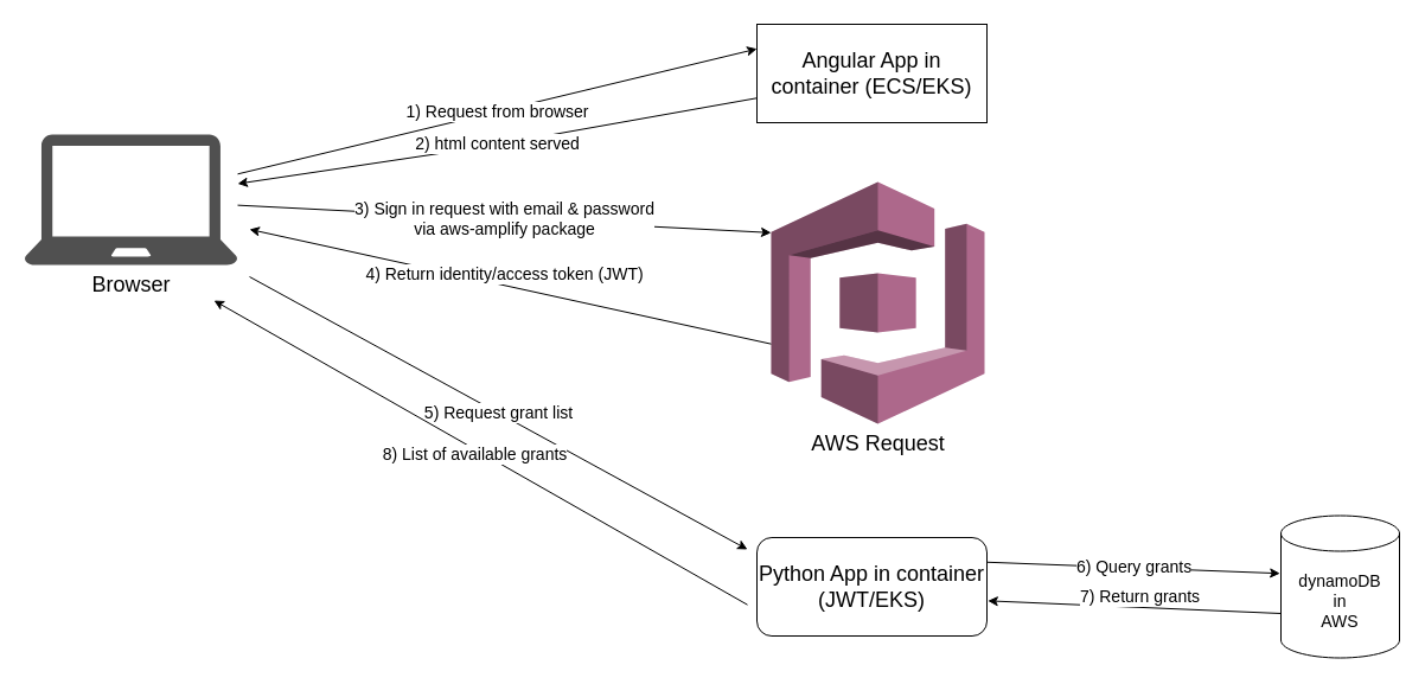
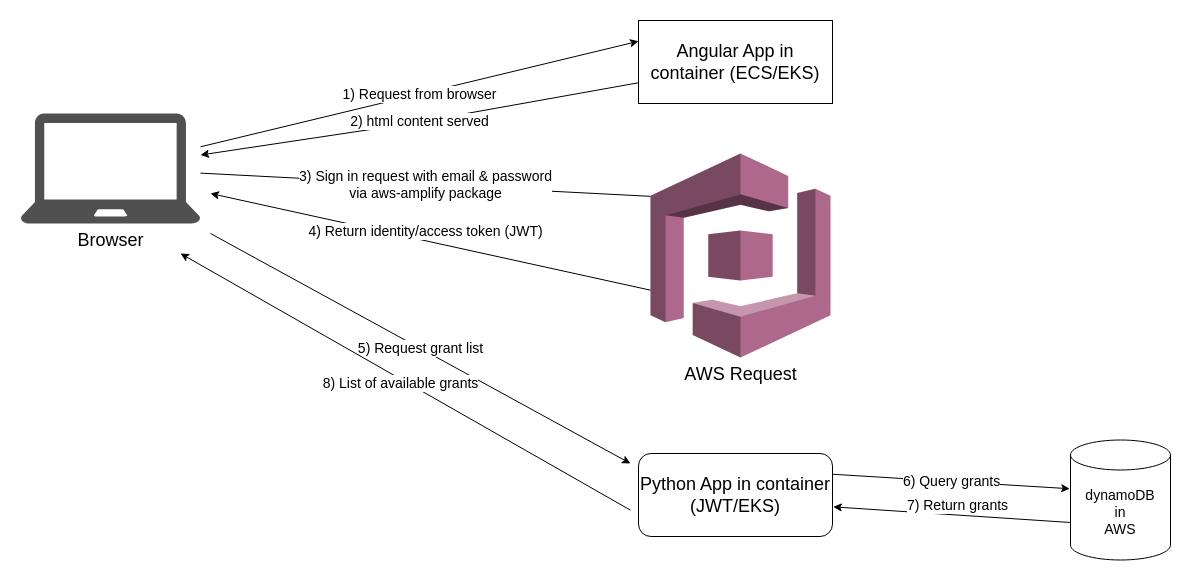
  <mxCell id="0" />
  <mxCell id="1" parent="0" />
  <mxCell id="2" value="&lt;font style=&quot;font-size: 18px;&quot;&gt;Browser&lt;/font&gt;" style="sketch=0;pointerEvents=1;shadow=0;dashed=0;html=1;strokeColor=none;fillColor=#505050;labelPosition=center;verticalLabelPosition=bottom;verticalAlign=top;outlineConnect=0;align=center;shape=mxgraph.office.devices.laptop;" parent="1" vertex="1"><mxGeometry x="20" y="113" width="180" height="110" as="geometry" /></mxCell>
  <mxCell id="3" value="&lt;font style=&quot;font-size: 18px;&quot;&gt;Angular App in container (ECS/EKS)&lt;/font&gt;" style="whiteSpace=wrap;html=1;rounded=0;" parent="1" vertex="1"><mxGeometry x="638" y="20" width="194" height="83" as="geometry" /></mxCell>
  <mxCell id="4" value="&lt;font style=&quot;font-size: 14px;&quot;&gt;1) Request from browser&lt;/font&gt;" style="endArrow=classic;html=1;rounded=0;entryX=0;entryY=0.25;entryDx=0;entryDy=0;" parent="1" source="2" target="3" edge="1"><mxGeometry width="50" height="50" relative="1" as="geometry"><mxPoint x="270" y="110" as="sourcePoint" /><mxPoint x="450" y="90" as="targetPoint" /></mxGeometry></mxCell>
  <mxCell id="5" value="&lt;font style=&quot;font-size: 14px;&quot;&gt;2) html content served&lt;/font&gt;" style="endArrow=classic;html=1;rounded=0;exitX=0;exitY=0.75;exitDx=0;exitDy=0;" parent="1" source="3" target="2" edge="1"><mxGeometry width="50" height="50" relative="1" as="geometry"><mxPoint x="440" y="109" as="sourcePoint" /><mxPoint x="250" y="133" as="targetPoint" /><Array as="points"><mxPoint x="410" y="123" /></Array></mxGeometry></mxCell>
  <mxCell id="6" value="&lt;font style=&quot;font-size: 18px;&quot;&gt;AWS Request&lt;/font&gt;" style="outlineConnect=0;dashed=0;verticalLabelPosition=bottom;verticalAlign=top;align=center;html=1;shape=mxgraph.aws3.cognito;fillColor=#AD688B;gradientColor=none;points=[[0,0.17,0,0,0],[0,0.21,0,0,0],[0,0.33,0,0,0],[0,0.5,0,0,0],[0,0.67,0,0,0],[0,0.79,0,0,0],[0,0.83,0,0,0],[0.5,0,0,0,0],[0.5,1,0,0,0],[1,0.21,0,0,0],[1,0.5,0,0,0],[1,0.79,0,0,0]];" parent="1" vertex="1"><mxGeometry x="650" y="153" width="180" height="204" as="geometry" /></mxCell>
- <mxCell id="7" value="&lt;font style=&quot;font-size: 14px;&quot;&gt;3) Sign in request with email &amp;amp; password &lt;br&gt;via aws-amplify package&lt;/font&gt;" style="endArrow=classic;html=1;rounded=0;entryX=0;entryY=0.21;entryDx=0;entryDy=0;entryPerimeter=0;" parent="1" source="2" target="6" edge="1"><mxGeometry width="50" height="50" relative="1" as="geometry"><mxPoint x="250" y="163" as="sourcePoint" /><mxPoint x="480" y="203" as="targetPoint" /></mxGeometry></mxCell>
+ <mxCell id="7" value="&lt;font style=&quot;font-size: 14px;&quot;&gt;3) Sign in request with email &amp;amp; password &lt;br&gt;via aws-amplify package&lt;/font&gt;" style="endArrow=none;html=1;rounded=0;entryX=0;entryY=0.21;entryDx=0;entryDy=0;entryPerimeter=0;" parent="1" source="2" target="6" edge="1"><mxGeometry width="50" height="50" relative="1" as="geometry"><mxPoint x="250" y="163" as="sourcePoint" /><mxPoint x="480" y="203" as="targetPoint" /></mxGeometry></mxCell>
  <mxCell id="8" value="&lt;font style=&quot;font-size: 14px;&quot;&gt;4) Return identity/access token (JWT)&lt;/font&gt;" style="endArrow=classic;html=1;rounded=0;exitX=0;exitY=0.67;exitDx=0;exitDy=0;exitPerimeter=0;" parent="1" edge="1" source="6"><mxGeometry x="0.031" y="-9" width="50" height="50" relative="1" as="geometry"><mxPoint x="650" y="263" as="sourcePoint" /><mxPoint x="210" y="193" as="targetPoint" /><Array as="points" /><mxPoint as="offset" /></mxGeometry></mxCell>
  <mxCell id="9" value="&lt;font style=&quot;font-size: 18px;&quot;&gt;Python App in container (JWT/EKS)&lt;/font&gt;" style="rounded=1;whiteSpace=wrap;html=1;" vertex="1" parent="1"><mxGeometry x="638" y="453" width="194" height="83" as="geometry" /></mxCell>
  <mxCell id="10" value="&lt;font style=&quot;font-size: 14px;&quot;&gt;5) Request grant list&lt;/font&gt;" style="endArrow=classic;html=1;rounded=0;" edge="1" parent="1"><mxGeometry width="50" height="50" relative="1" as="geometry"><mxPoint x="210" y="233" as="sourcePoint" /><mxPoint x="630" y="463" as="targetPoint" /></mxGeometry></mxCell>
  <mxCell id="11" value="&lt;font style=&quot;font-size: 14px;&quot;&gt;8) List of available grants&lt;/font&gt;" style="endArrow=classic;html=1;rounded=0;exitX=0;exitY=0.67;exitDx=0;exitDy=0;exitPerimeter=0;" edge="1" parent="1"><mxGeometry x="0.014" y="4" width="50" height="50" relative="1" as="geometry"><mxPoint x="630" y="509.68" as="sourcePoint" /><mxPoint x="180" y="253" as="targetPoint" /><Array as="points" /><mxPoint as="offset" /></mxGeometry></mxCell>
- <mxCell id="12" value="dynamoDB&lt;br&gt;in&lt;br&gt;AWS" style="shape=cylinder3;whiteSpace=wrap;html=1;boundedLbl=1;backgroundOutline=1;size=15;fontSize=14;" vertex="1" parent="1"><mxGeometry x="1080" y="434.5" width="100" height="120" as="geometry" /></mxCell>
+ <mxCell id="12" value="dynamoDB&lt;br&gt;in&lt;br&gt;AWS" style="shape=cylinder3;whiteSpace=wrap;html=1;boundedLbl=1;backgroundOutline=1;size=15;fontSize=14;" vertex="1" parent="1"><mxGeometry x="1070" y="439.5" width="100" height="120" as="geometry" /></mxCell>
  <mxCell id="13" value="6) Query grants" style="endArrow=classic;html=1;rounded=0;fontSize=14;exitX=1;exitY=0.25;exitDx=0;exitDy=0;entryX=-0.008;entryY=0.406;entryDx=0;entryDy=0;entryPerimeter=0;" edge="1" parent="1" source="9" target="12"><mxGeometry width="50" height="50" relative="1" as="geometry"><mxPoint x="860" y="373" as="sourcePoint" /><mxPoint x="910" y="323" as="targetPoint" /></mxGeometry></mxCell>
  <mxCell id="14" value="" style="endArrow=classic;html=1;rounded=0;fontSize=14;exitX=0;exitY=0;exitDx=0;exitDy=82.5;exitPerimeter=0;entryX=1.004;entryY=0.643;entryDx=0;entryDy=0;entryPerimeter=0;" edge="1" parent="1" source="12" target="9"><mxGeometry width="50" height="50" relative="1" as="geometry"><mxPoint x="860" y="373" as="sourcePoint" /><mxPoint x="910" y="323" as="targetPoint" /></mxGeometry></mxCell>
  <mxCell id="15" value="7) Return grants" style="edgeLabel;html=1;align=center;verticalAlign=middle;resizable=0;points=[];fontSize=14;" vertex="1" connectable="0" parent="14"><mxGeometry x="0.161" y="3" relative="1" as="geometry"><mxPoint x="24" y="-11" as="offset" /></mxGeometry></mxCell>
